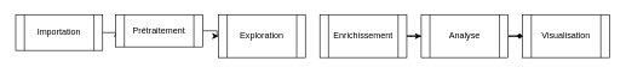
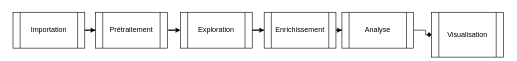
  <mxCell id="0" />
  <mxCell id="1" parent="0" />
  <mxCell id="2" value="" style="edgeStyle=orthogonalEdgeStyle;rounded=0;orthogonalLoop=1;jettySize=auto;html=1;" edge="1" parent="1" source="3" target="5"><mxGeometry relative="1" as="geometry" /></mxCell>
- <mxCell id="3" value="Importation" style="shape=process;whiteSpace=wrap;html=1;backgroundOutline=1;" vertex="1" parent="1"><mxGeometry x="20" y="20" width="120" height="50" as="geometry" /></mxCell>
+ <mxCell id="3" value="Importation" style="shape=process;whiteSpace=wrap;html=1;backgroundOutline=1;" vertex="1" parent="1"><mxGeometry y="20" width="120" height="60" as="geometry" x="20" /></mxCell>
  <mxCell id="4" value="" style="edgeStyle=orthogonalEdgeStyle;rounded=0;orthogonalLoop=1;jettySize=auto;html=1;" edge="1" parent="1" source="5" target="7"><mxGeometry relative="1" as="geometry" /></mxCell>
- <mxCell id="5" value="Prétraitement" style="shape=process;whiteSpace=wrap;html=1;backgroundOutline=1;" vertex="1" parent="1"><mxGeometry x="158" y="20" width="120" height="45" as="geometry" /></mxCell>
+ <mxCell id="5" value="Prétraitement" style="shape=process;whiteSpace=wrap;html=1;backgroundOutline=1;" vertex="1" parent="1"><mxGeometry x="158" y="20" width="120" height="60" as="geometry" /></mxCell>
+ <mxCell id="6" value="" style="edgeStyle=orthogonalEdgeStyle;rounded=0;orthogonalLoop=1;jettySize=auto;html=1;" edge="1" parent="1" source="7" target="9"><mxGeometry relative="1" as="geometry" /></mxCell>
  <mxCell id="7" value="Exploration" style="shape=process;whiteSpace=wrap;html=1;backgroundOutline=1;" vertex="1" parent="1"><mxGeometry x="300" y="20" width="120" height="60" as="geometry" /></mxCell>
  <mxCell id="8" value="" style="edgeStyle=orthogonalEdgeStyle;rounded=0;orthogonalLoop=1;jettySize=auto;html=1;" edge="1" parent="1" source="9" target="11"><mxGeometry relative="1" as="geometry" /></mxCell>
  <mxCell id="9" value="Enrichissement" style="shape=process;whiteSpace=wrap;html=1;backgroundOutline=1;" vertex="1" parent="1"><mxGeometry x="440" y="20" width="120" height="60" as="geometry" /></mxCell>
  <mxCell id="10" value="" style="edgeStyle=orthogonalEdgeStyle;rounded=0;orthogonalLoop=1;jettySize=auto;html=1;endArrow=diamond;" edge="1" parent="1" source="11" target="12"><mxGeometry relative="1" as="geometry" /></mxCell>
- <mxCell id="11" value="Analyse" style="shape=process;whiteSpace=wrap;html=1;backgroundOutline=1;" vertex="1" parent="1"><mxGeometry x="580" y="20" width="120" height="60" as="geometry" /></mxCell>
- <mxCell id="12" value="Visualisation" style="shape=process;whiteSpace=wrap;html=1;backgroundOutline=1;" vertex="1" parent="1"><mxGeometry x="720" y="20" width="120" height="60" as="geometry" /></mxCell>
+ <mxCell id="11" value="Analyse" style="shape=process;whiteSpace=wrap;html=1;backgroundOutline=1;" vertex="1" parent="1"><mxGeometry x="570" y="20" width="120" height="60" as="geometry" /></mxCell>
+ <mxCell id="12" value="Visualisation" style="shape=process;whiteSpace=wrap;html=1;backgroundOutline=1;" vertex="1" parent="1"><mxGeometry x="720" y="20" width="120" height="75" as="geometry" /></mxCell>
